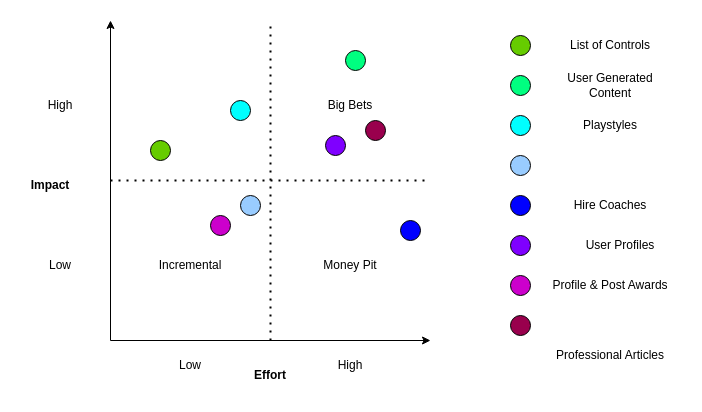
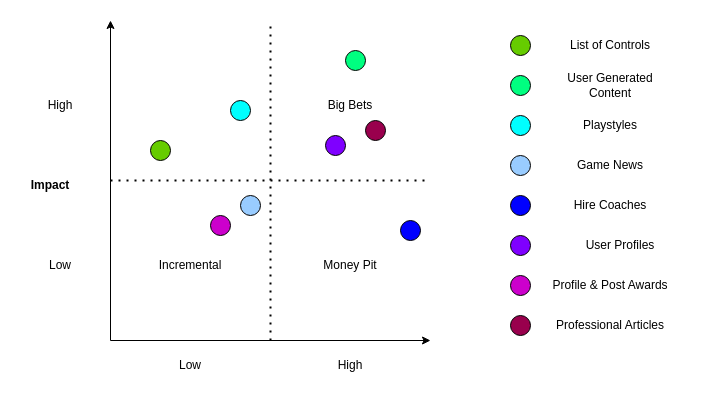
  <mxCell id="0" />
  <mxCell id="1" parent="0" />
  <mxCell id="2" value="" style="endArrow=classic;html=1;rounded=0;" edge="1" parent="1"><mxGeometry width="50" height="50" relative="1" as="geometry"><mxPoint x="110" y="340" as="sourcePoint" /><mxPoint x="110" y="20" as="targetPoint" /></mxGeometry></mxCell>
  <mxCell id="3" value="" style="endArrow=classic;html=1;rounded=0;" edge="1" parent="1"><mxGeometry width="50" height="50" relative="1" as="geometry"><mxPoint x="110" y="340" as="sourcePoint" /><mxPoint x="430" y="340" as="targetPoint" /></mxGeometry></mxCell>
  <mxCell id="4" value="" style="endArrow=none;dashed=1;html=1;dashPattern=1 3;strokeWidth=2;rounded=0;" edge="1" parent="1"><mxGeometry width="50" height="50" relative="1" as="geometry"><mxPoint x="110" y="180" as="sourcePoint" /><mxPoint x="430" y="180" as="targetPoint" /></mxGeometry></mxCell>
  <mxCell id="5" value="" style="endArrow=none;dashed=1;html=1;dashPattern=1 3;strokeWidth=2;rounded=0;" edge="1" parent="1"><mxGeometry width="50" height="50" relative="1" as="geometry"><mxPoint x="270" y="340" as="sourcePoint" /><mxPoint x="270" y="20" as="targetPoint" /></mxGeometry></mxCell>
  <mxCell id="6" value="Big Bets" style="text;html=1;strokeColor=none;fillColor=none;align=center;verticalAlign=middle;whiteSpace=wrap;rounded=0;" vertex="1" parent="1"><mxGeometry x="320" y="90" width="60" height="30" as="geometry" /></mxCell>
  <mxCell id="7" value="Incremental" style="text;html=1;strokeColor=none;fillColor=none;align=center;verticalAlign=middle;whiteSpace=wrap;rounded=0;" vertex="1" parent="1"><mxGeometry x="160" y="250" width="60" height="30" as="geometry" /></mxCell>
  <mxCell id="8" value="Money Pit" style="text;html=1;strokeColor=none;fillColor=none;align=center;verticalAlign=middle;whiteSpace=wrap;rounded=0;" vertex="1" parent="1"><mxGeometry x="320" y="250" width="60" height="30" as="geometry" /></mxCell>
  <mxCell id="9" value="High" style="text;html=1;strokeColor=none;fillColor=none;align=center;verticalAlign=middle;whiteSpace=wrap;rounded=0;" vertex="1" parent="1"><mxGeometry x="320" y="350" width="60" height="30" as="geometry" /></mxCell>
  <mxCell id="10" value="Low" style="text;html=1;strokeColor=none;fillColor=none;align=center;verticalAlign=middle;whiteSpace=wrap;rounded=0;" vertex="1" parent="1"><mxGeometry x="160" y="350" width="60" height="30" as="geometry" /></mxCell>
  <mxCell id="11" value="High" style="text;html=1;strokeColor=none;fillColor=none;align=center;verticalAlign=middle;whiteSpace=wrap;rounded=0;" vertex="1" parent="1"><mxGeometry x="30" y="90" width="60" height="30" as="geometry" /></mxCell>
  <mxCell id="12" value="Low" style="text;html=1;strokeColor=none;fillColor=none;align=center;verticalAlign=middle;whiteSpace=wrap;rounded=0;" vertex="1" parent="1"><mxGeometry x="30" y="250" width="60" height="30" as="geometry" /></mxCell>
  <mxCell id="13" value="Impact" style="text;html=1;strokeColor=none;fillColor=none;align=center;verticalAlign=middle;whiteSpace=wrap;rounded=0;fontStyle=1;" vertex="1" parent="1"><mxGeometry x="20" y="170" width="60" height="30" as="geometry" /></mxCell>
- <mxCell id="14" value="Effort" style="text;html=1;strokeColor=none;fillColor=none;align=center;verticalAlign=middle;whiteSpace=wrap;rounded=0;fontStyle=1;" vertex="1" parent="1"><mxGeometry x="240" y="360" width="60" height="30" as="geometry" /></mxCell>
  <mxCell id="15" value="" style="ellipse;whiteSpace=wrap;html=1;aspect=fixed;fillColor=#66CC00;" vertex="1" parent="1"><mxGeometry x="510" y="35" width="20" height="20" as="geometry" /></mxCell>
  <mxCell id="16" value="" style="ellipse;whiteSpace=wrap;html=1;aspect=fixed;fillColor=#00FF80;" vertex="1" parent="1"><mxGeometry x="510" y="75" width="20" height="20" as="geometry" /></mxCell>
  <mxCell id="17" value="" style="ellipse;whiteSpace=wrap;html=1;aspect=fixed;fillColor=#00FFFF;" vertex="1" parent="1"><mxGeometry x="510" y="115" width="20" height="20" as="geometry" /></mxCell>
  <mxCell id="18" value="" style="ellipse;whiteSpace=wrap;html=1;aspect=fixed;fillColor=#99CCFF;" vertex="1" parent="1"><mxGeometry x="510" y="155" width="20" height="20" as="geometry" /></mxCell>
  <mxCell id="19" value="" style="ellipse;whiteSpace=wrap;html=1;aspect=fixed;fillColor=#0000FF;" vertex="1" parent="1"><mxGeometry x="510" y="195" width="20" height="20" as="geometry" /></mxCell>
  <mxCell id="20" value="" style="ellipse;whiteSpace=wrap;html=1;aspect=fixed;fillColor=#7F00FF;" vertex="1" parent="1"><mxGeometry x="510" y="235" width="20" height="20" as="geometry" /></mxCell>
  <mxCell id="21" value="" style="ellipse;whiteSpace=wrap;html=1;aspect=fixed;fillColor=#CC00CC;" vertex="1" parent="1"><mxGeometry x="510" y="275" width="20" height="20" as="geometry" /></mxCell>
  <mxCell id="22" value="" style="ellipse;whiteSpace=wrap;html=1;aspect=fixed;fillColor=#99004D;" vertex="1" parent="1"><mxGeometry x="510" y="315" width="20" height="20" as="geometry" /></mxCell>
  <mxCell id="23" value="List of Controls" style="text;html=1;strokeColor=none;fillColor=none;align=center;verticalAlign=middle;whiteSpace=wrap;rounded=0;" vertex="1" parent="1"><mxGeometry x="550" y="30" width="120" height="30" as="geometry" /></mxCell>
  <mxCell id="24" value="User Generated Content" style="text;html=1;strokeColor=none;fillColor=none;align=center;verticalAlign=middle;whiteSpace=wrap;rounded=0;" vertex="1" parent="1"><mxGeometry x="550" y="70" width="120" height="30" as="geometry" /></mxCell>
  <mxCell id="25" value="Playstyles" style="text;html=1;strokeColor=none;fillColor=none;align=center;verticalAlign=middle;whiteSpace=wrap;rounded=0;" vertex="1" parent="1"><mxGeometry x="550" y="110" width="120" height="30" as="geometry" /></mxCell>
+ <mxCell id="26" value="Game News" style="text;html=1;strokeColor=none;fillColor=none;align=center;verticalAlign=middle;whiteSpace=wrap;rounded=0;" vertex="1" parent="1"><mxGeometry x="550" y="150" width="120" height="30" as="geometry" /></mxCell>
  <mxCell id="27" value="Hire Coaches" style="text;html=1;strokeColor=none;fillColor=none;align=center;verticalAlign=middle;whiteSpace=wrap;rounded=0;" vertex="1" parent="1"><mxGeometry x="550" y="190" width="120" height="30" as="geometry" /></mxCell>
  <mxCell id="28" value="User Profiles" style="text;html=1;strokeColor=none;fillColor=none;align=center;verticalAlign=middle;whiteSpace=wrap;rounded=0;" vertex="1" parent="1"><mxGeometry x="560" y="230" width="120" height="30" as="geometry" /></mxCell>
  <mxCell id="29" value="Profile &amp;amp; Post Awards" style="text;html=1;strokeColor=none;fillColor=none;align=center;verticalAlign=middle;whiteSpace=wrap;rounded=0;" vertex="1" parent="1"><mxGeometry x="550" y="270" width="120" height="30" as="geometry" /></mxCell>
- <mxCell id="30" value="Professional Articles" style="text;html=1;strokeColor=none;fillColor=none;align=center;verticalAlign=middle;whiteSpace=wrap;rounded=0;" vertex="1" parent="1"><mxGeometry x="550" y="340" width="120" height="30" as="geometry" /></mxCell>
+ <mxCell id="30" value="Professional Articles" style="text;html=1;strokeColor=none;fillColor=none;align=center;verticalAlign=middle;whiteSpace=wrap;rounded=0;" vertex="1" parent="1"><mxGeometry x="550" y="310" width="120" height="30" as="geometry" /></mxCell>
  <mxCell id="31" value="" style="ellipse;whiteSpace=wrap;html=1;aspect=fixed;fillColor=#66CC00;" vertex="1" parent="1"><mxGeometry x="150" y="140" width="20" height="20" as="geometry" /></mxCell>
  <mxCell id="32" value="" style="ellipse;whiteSpace=wrap;html=1;aspect=fixed;fillColor=#00FF80;" vertex="1" parent="1"><mxGeometry x="345" y="50" width="20" height="20" as="geometry" /></mxCell>
  <mxCell id="33" value="" style="ellipse;whiteSpace=wrap;html=1;aspect=fixed;fillColor=#00FFFF;" vertex="1" parent="1"><mxGeometry x="230" y="100" width="20" height="20" as="geometry" /></mxCell>
  <mxCell id="34" value="" style="ellipse;whiteSpace=wrap;html=1;aspect=fixed;fillColor=#0000FF;" vertex="1" parent="1"><mxGeometry x="400" y="220" width="20" height="20" as="geometry" /></mxCell>
  <mxCell id="35" value="" style="ellipse;whiteSpace=wrap;html=1;aspect=fixed;fillColor=#7F00FF;" vertex="1" parent="1"><mxGeometry x="325" y="135" width="20" height="20" as="geometry" /></mxCell>
  <mxCell id="36" value="" style="ellipse;whiteSpace=wrap;html=1;aspect=fixed;fillColor=#CC00CC;" vertex="1" parent="1"><mxGeometry x="210" y="215" width="20" height="20" as="geometry" /></mxCell>
  <mxCell id="37" value="" style="ellipse;whiteSpace=wrap;html=1;aspect=fixed;fillColor=#99004D;" vertex="1" parent="1"><mxGeometry x="365" y="120" width="20" height="20" as="geometry" /></mxCell>
  <mxCell id="38" value="" style="ellipse;whiteSpace=wrap;html=1;aspect=fixed;fillColor=#99CCFF;" vertex="1" parent="1"><mxGeometry x="240" y="195" width="20" height="20" as="geometry" /></mxCell>
